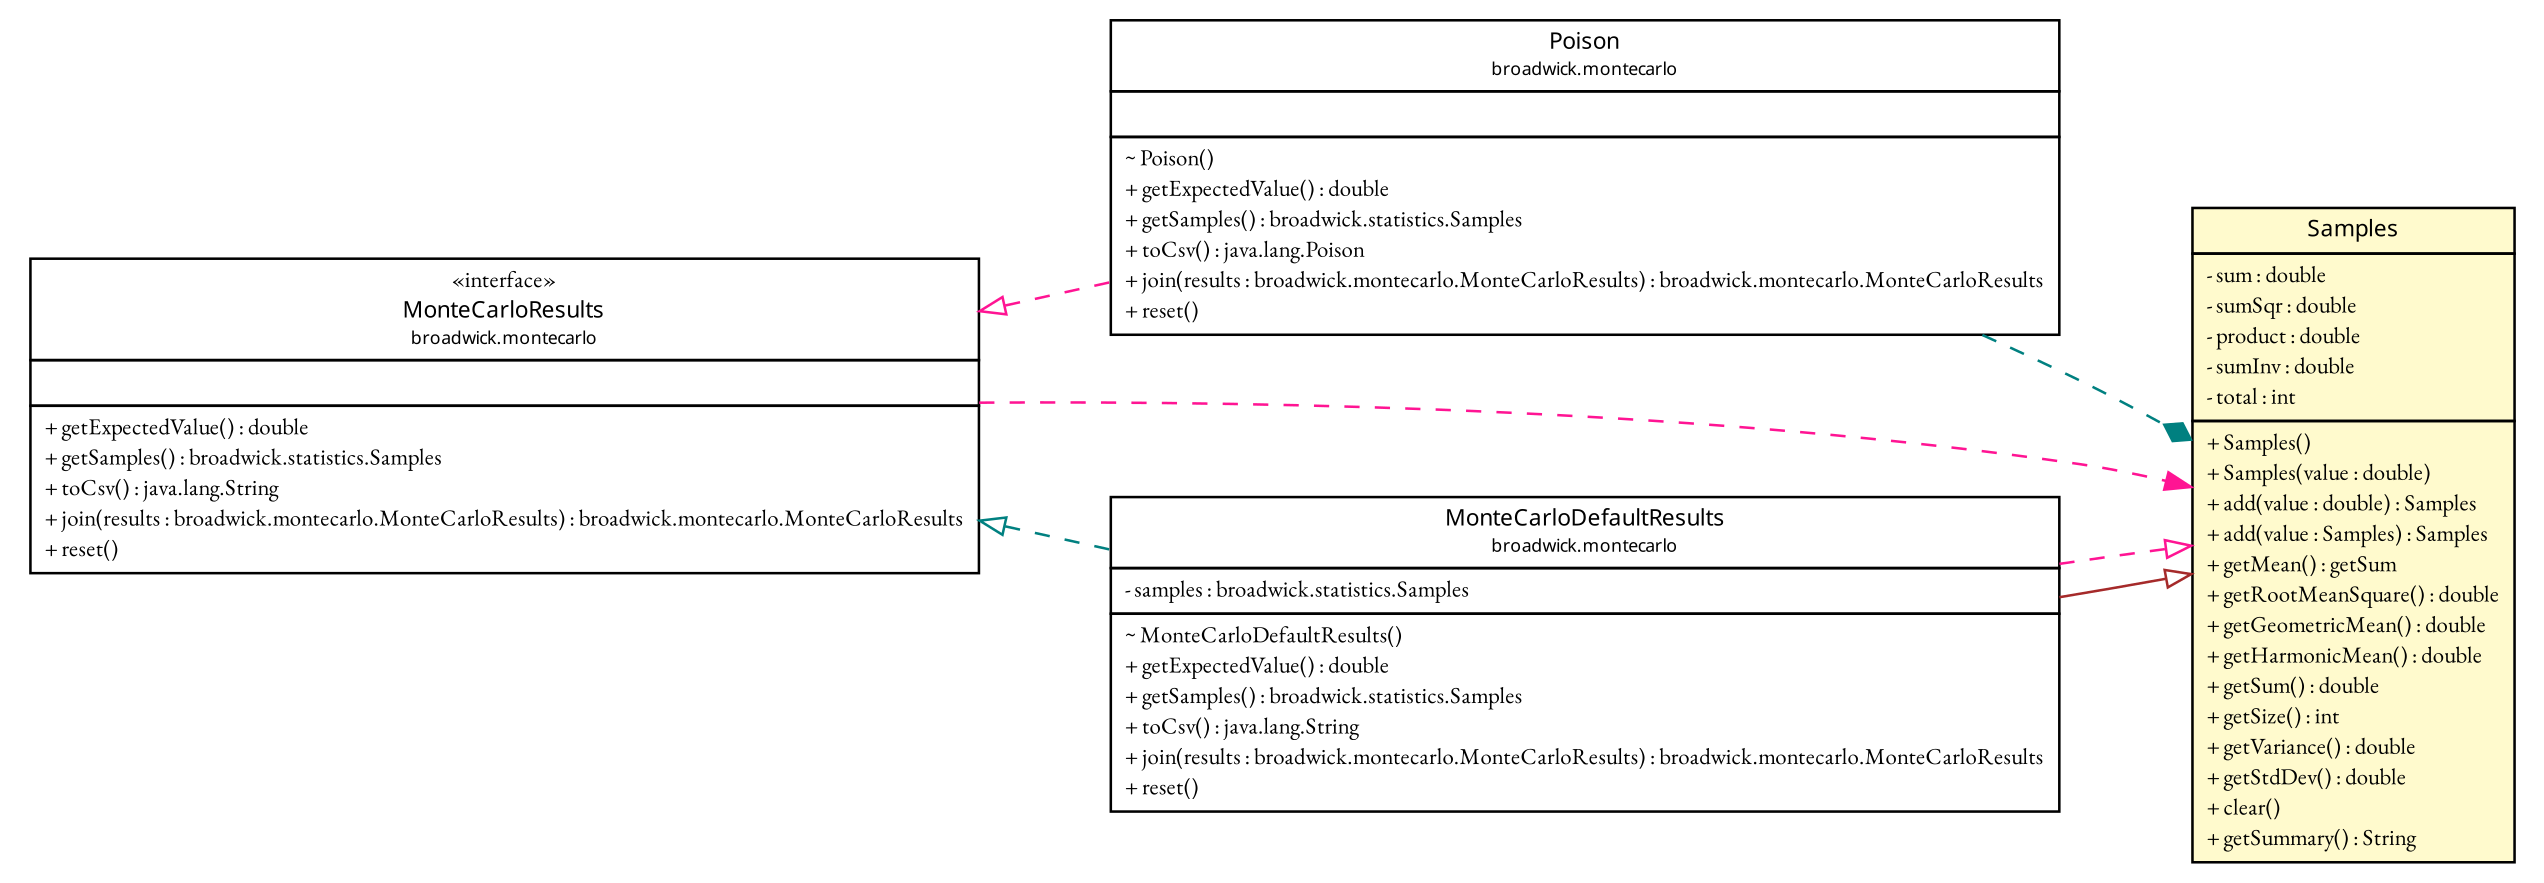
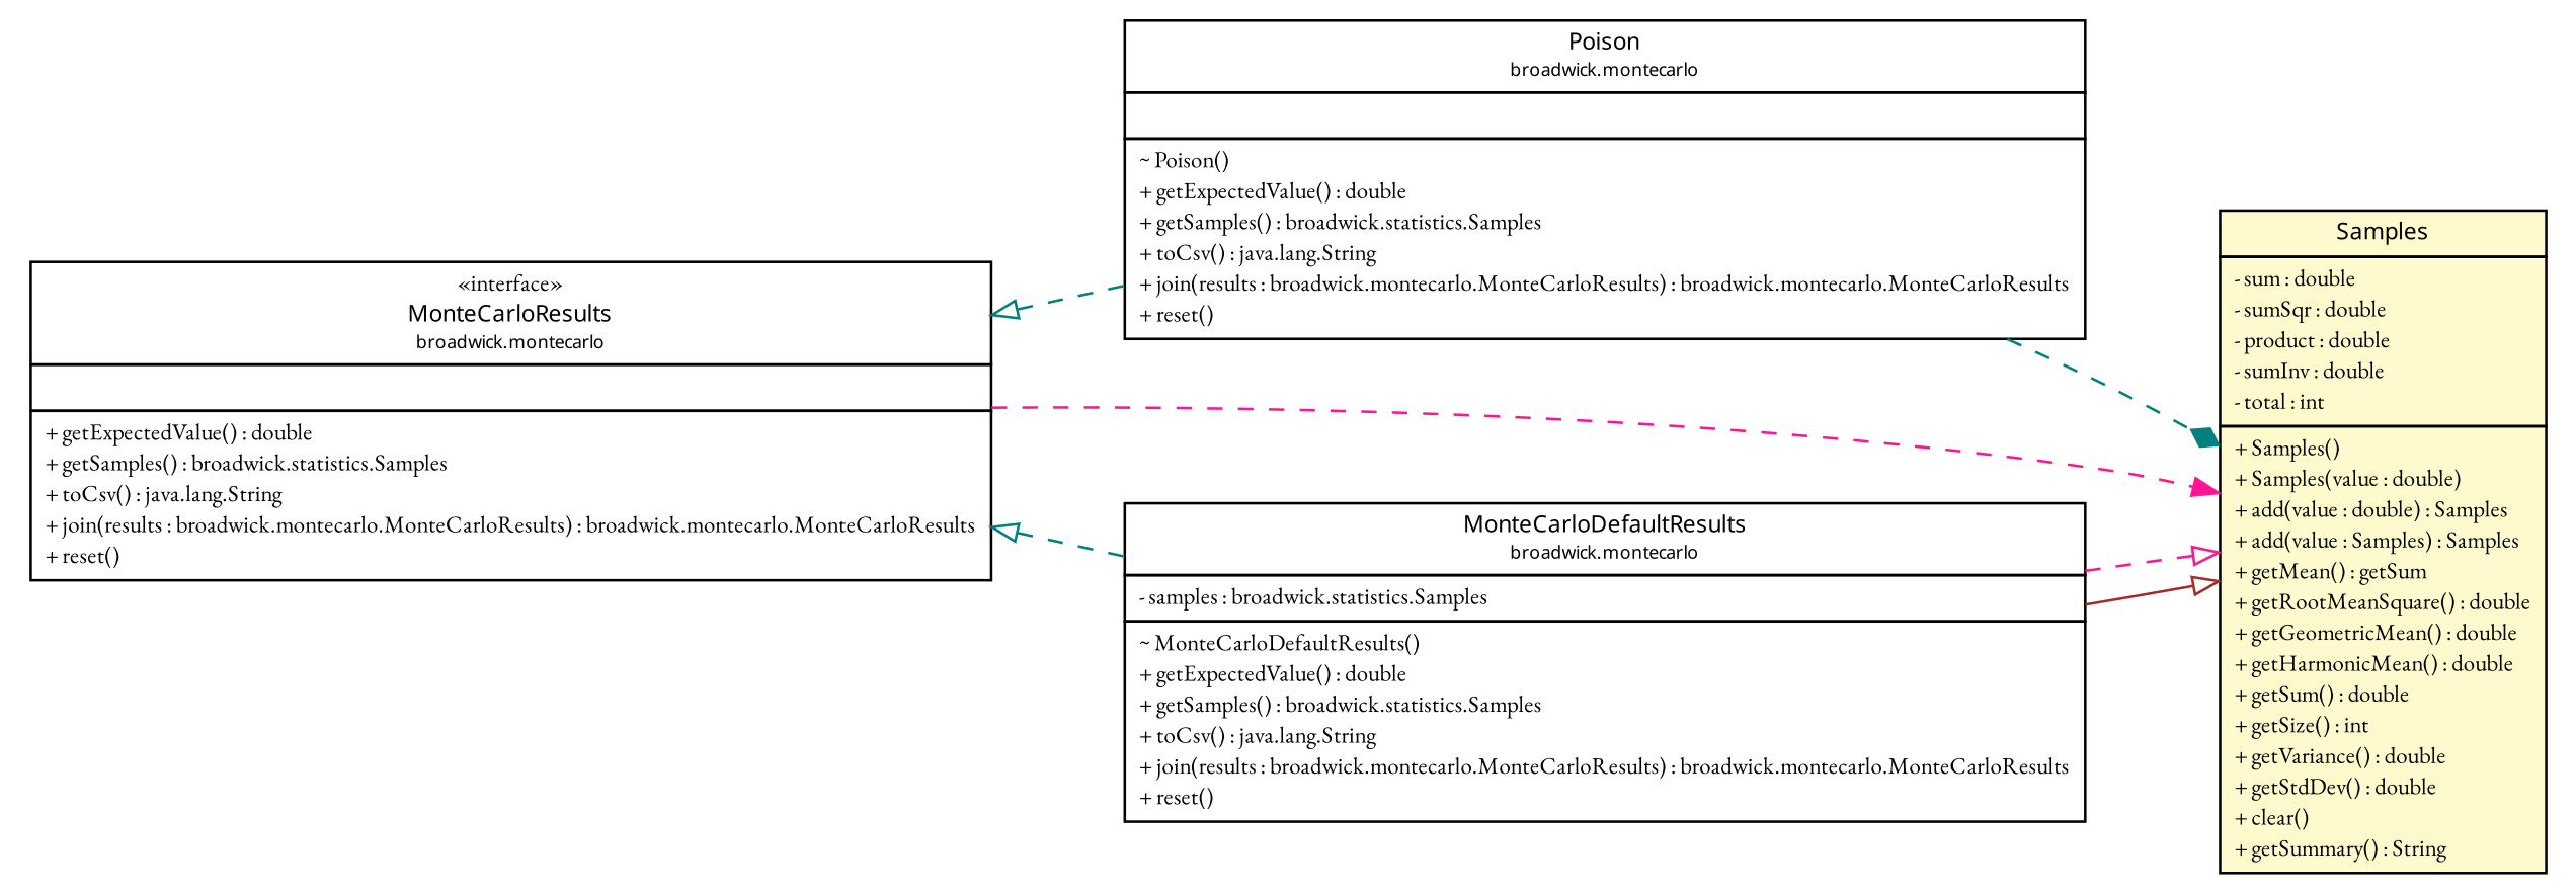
  digraph {
    fontname="EB Garamond"
    nodesep=0.25
    rankdir=LR
    ranksep=0.5
    node [fontcolor=black fontname="EB Garamond" fontsize=9.0 shape=plaintext]
    edge [color=deeppink fontcolor=black fontname="EB Garamond" fontsize=10.0 headport=p labelfontname="Trebuchet MS" labelfontsize=10 style=dashed tailport=p]
-   n1 [label=<<table title="broadwick.montecarlo.Poison" border="0" cellborder="1" cellspacing="0" cellpadding="2" port="p" href="../montecarlo/Poison.html"> 		<tr><td><table border="0" cellspacing="0" cellpadding="1"> <tr><td align="center" balign="center"><font face="Trebuchet MS"> Poison </font></td></tr> <tr><td align="center" balign="center"><font face="Trebuchet MS" point-size="7.0"> broadwick.montecarlo </font></td></tr> 		</table></td></tr> 		<tr><td><table border="0" cellspacing="0" cellpadding="1"> <tr><td align="left" balign="left">  </td></tr> 		</table></td></tr> 		<tr><td><table border="0" cellspacing="0" cellpadding="1"> <tr><td align="left" balign="left"> ~ Poison() </td></tr> <tr><td align="left" balign="left"> + getExpectedValue() : double </td></tr> <tr><td align="left" balign="left"> + getSamples() : broadwick.statistics.Samples </td></tr> <tr><td align="left" balign="left"> + toCsv() : java.lang.Poison </td></tr> <tr><td align="left" balign="left"> + join(results : broadwick.montecarlo.MonteCarloResults) : broadwick.montecarlo.MonteCarloResults </td></tr> <tr><td align="left" balign="left"> + reset() </td></tr> 		</table></td></tr> 		</table>>]
+   n1 [label=<<table title="broadwick.montecarlo.Poison" border="0" cellborder="1" cellspacing="0" cellpadding="2" port="p" href="../montecarlo/Poison.html"> 		<tr><td><table border="0" cellspacing="0" cellpadding="1"> <tr><td align="center" balign="center"><font face="Trebuchet MS"> Poison </font></td></tr> <tr><td align="center" balign="center"><font face="Trebuchet MS" point-size="7.0"> broadwick.montecarlo </font></td></tr> 		</table></td></tr> 		<tr><td><table border="0" cellspacing="0" cellpadding="1"> <tr><td align="left" balign="left">  </td></tr> 		</table></td></tr> 		<tr><td><table border="0" cellspacing="0" cellpadding="1"> <tr><td align="left" balign="left"> ~ Poison() </td></tr> <tr><td align="left" balign="left"> + getExpectedValue() : double </td></tr> <tr><td align="left" balign="left"> + getSamples() : broadwick.statistics.Samples </td></tr> <tr><td align="left" balign="left"> + toCsv() : java.lang.String </td></tr> <tr><td align="left" balign="left"> + join(results : broadwick.montecarlo.MonteCarloResults) : broadwick.montecarlo.MonteCarloResults </td></tr> <tr><td align="left" balign="left"> + reset() </td></tr> 		</table></td></tr> 		</table>>]
    n2 [label=<<table title="broadwick.statistics.Samples" border="0" cellborder="1" cellspacing="0" cellpadding="2" port="p" bgcolor="lemonChiffon" href="./Samples.html"> 		<tr><td><table border="0" cellspacing="0" cellpadding="1"> <tr><td align="center" balign="center"><font face="Trebuchet MS"> Samples </font></td></tr> 		</table></td></tr> 		<tr><td><table border="0" cellspacing="0" cellpadding="1"> <tr><td align="left" balign="left"> - sum : double </td></tr> <tr><td align="left" balign="left"> - sumSqr : double </td></tr> <tr><td align="left" balign="left"> - product : double </td></tr> <tr><td align="left" balign="left"> - sumInv : double </td></tr> <tr><td align="left" balign="left"> - total : int </td></tr> 		</table></td></tr> 		<tr><td><table border="0" cellspacing="0" cellpadding="1"> <tr><td align="left" balign="left"> + Samples() </td></tr> <tr><td align="left" balign="left"> + Samples(value : double) </td></tr> <tr><td align="left" balign="left"> + add(value : double) : Samples </td></tr> <tr><td align="left" balign="left"> + add(value : Samples) : Samples </td></tr> <tr><td align="left" balign="left"> + getMean() : getSum </td></tr> <tr><td align="left" balign="left"> + getRootMeanSquare() : double </td></tr> <tr><td align="left" balign="left"> + getGeometricMean() : double </td></tr> <tr><td align="left" balign="left"> + getHarmonicMean() : double </td></tr> <tr><td align="left" balign="left"> + getSum() : double </td></tr> <tr><td align="left" balign="left"> + getSize() : int </td></tr> <tr><td align="left" balign="left"> + getVariance() : double </td></tr> <tr><td align="left" balign="left"> + getStdDev() : double </td></tr> <tr><td align="left" balign="left"> + clear() </td></tr> <tr><td align="left" balign="left"> + getSummary() : String </td></tr> 		</table></td></tr> 		</table>>]
    n3 [label=<<table title="broadwick.montecarlo.MonteCarloResults" border="0" cellborder="1" cellspacing="0" cellpadding="2" port="p" href="../montecarlo/MonteCarloResults.html"> 		<tr><td><table border="0" cellspacing="0" cellpadding="1"> <tr><td align="center" balign="center"> &#171;interface&#187; </td></tr> <tr><td align="center" balign="center"><font face="Trebuchet MS"> MonteCarloResults </font></td></tr> <tr><td align="center" balign="center"><font face="Trebuchet MS" point-size="7.0"> broadwick.montecarlo </font></td></tr> 		</table></td></tr> 		<tr><td><table border="0" cellspacing="0" cellpadding="1"> <tr><td align="left" balign="left">  </td></tr> 		</table></td></tr> 		<tr><td><table border="0" cellspacing="0" cellpadding="1"> <tr><td align="left" balign="left"> + getExpectedValue() : double </td></tr> <tr><td align="left" balign="left"> + getSamples() : broadwick.statistics.Samples </td></tr> <tr><td align="left" balign="left"> + toCsv() : java.lang.String </td></tr> <tr><td align="left" balign="left"> + join(results : broadwick.montecarlo.MonteCarloResults) : broadwick.montecarlo.MonteCarloResults </td></tr> <tr><td align="left" balign="left"> + reset() </td></tr> 		</table></td></tr> 		</table>>]
    n4 [label=<<table title="broadwick.montecarlo.MonteCarloDefaultResults" border="0" cellborder="1" cellspacing="0" cellpadding="2" port="p" href="../montecarlo/MonteCarloDefaultResults.html"> 		<tr><td><table border="0" cellspacing="0" cellpadding="1"> <tr><td align="center" balign="center"><font face="Trebuchet MS"> MonteCarloDefaultResults </font></td></tr> <tr><td align="center" balign="center"><font face="Trebuchet MS" point-size="7.0"> broadwick.montecarlo </font></td></tr> 		</table></td></tr> 		<tr><td><table border="0" cellspacing="0" cellpadding="1"> <tr><td align="left" balign="left"> - samples : broadwick.statistics.Samples </td></tr> 		</table></td></tr> 		<tr><td><table border="0" cellspacing="0" cellpadding="1"> <tr><td align="left" balign="left"> ~ MonteCarloDefaultResults() </td></tr> <tr><td align="left" balign="left"> + getExpectedValue() : double </td></tr> <tr><td align="left" balign="left"> + getSamples() : broadwick.statistics.Samples </td></tr> <tr><td align="left" balign="left"> + toCsv() : java.lang.String </td></tr> <tr><td align="left" balign="left"> + join(results : broadwick.montecarlo.MonteCarloResults) : broadwick.montecarlo.MonteCarloResults </td></tr> <tr><td align="left" balign="left"> + reset() </td></tr> 		</table></td></tr> 		</table>>]
    n1 -> n2 [arrowhead=diamond color=teal]
-   n3 -> n1 [arrowtail=empty dir=back fontsize=10 fontcolor=""]
+   n3 -> n1 [arrowtail=empty color=teal dir=back fontsize=10 fontcolor=""]
    n3 -> n2 [arrowhead=normal]
    n3 -> n4 [arrowtail=empty color=teal dir=back fontsize=10 fontcolor=""]
    n4 -> n2 [arrowhead=onormal color=brown style=""]
    n4 -> n2 [arrowhead=onormal]
  }
